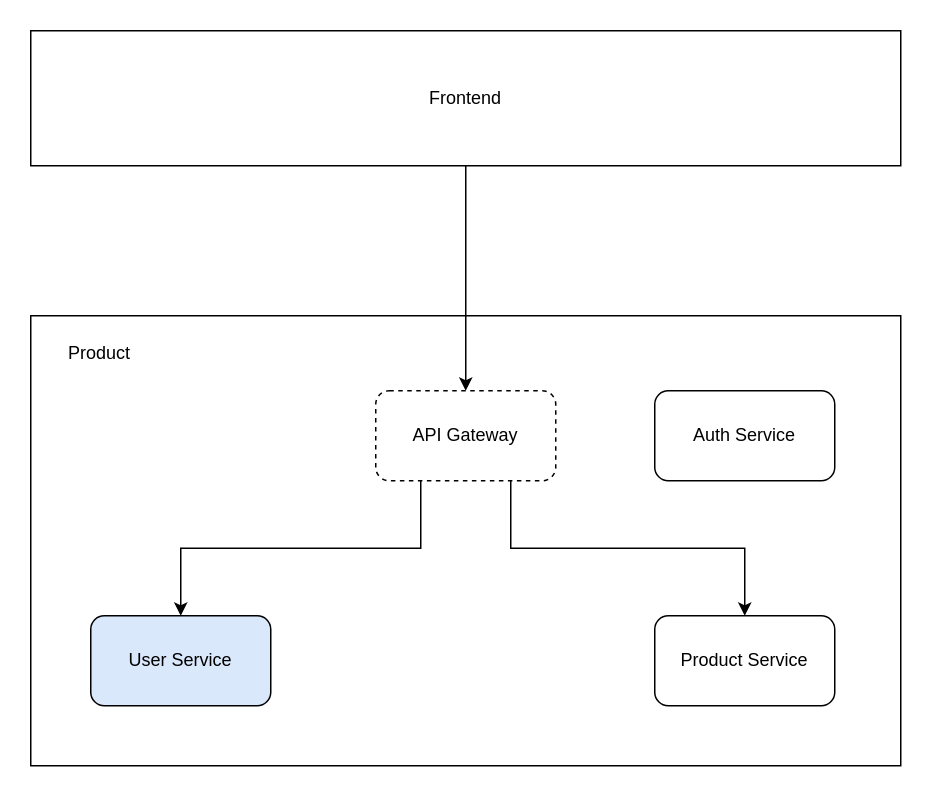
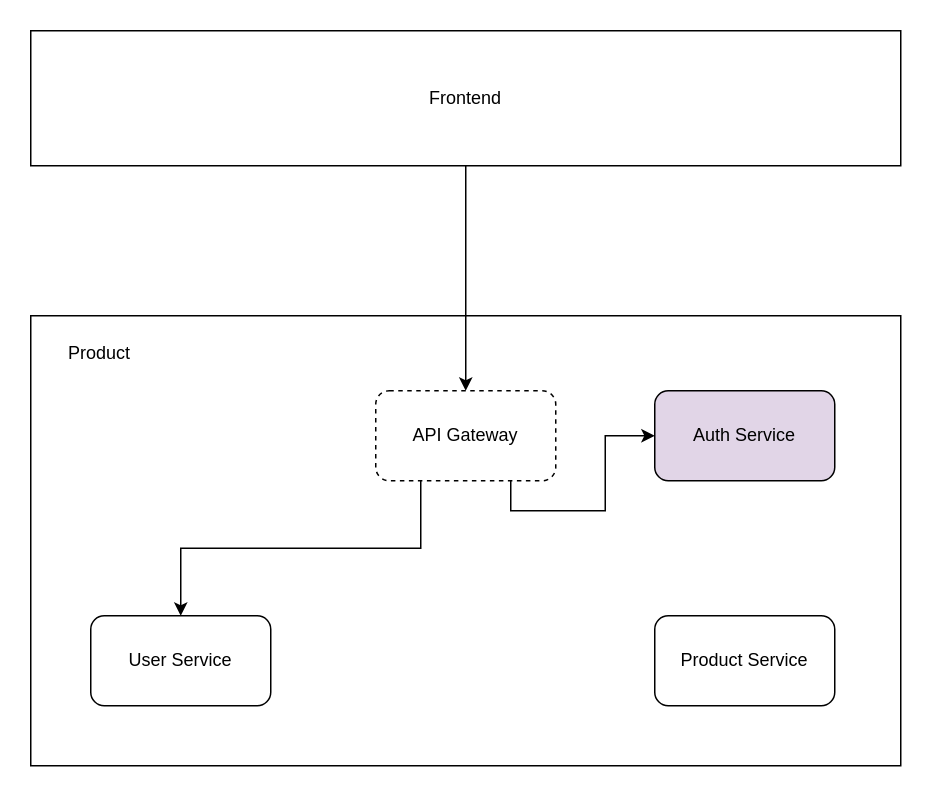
  <mxCell id="0" />
  <mxCell id="1" parent="0" />
  <mxCell id="2" value="" style="rounded=0;whiteSpace=wrap;html=1;" vertex="1" parent="1"><mxGeometry x="20" y="210" width="580" height="300" as="geometry" /></mxCell>
- <mxCell id="3" value="User Service" style="rounded=1;whiteSpace=wrap;html=1;fillColor=#dae8fc;" vertex="1" parent="1"><mxGeometry x="60" y="410" width="120" height="60" as="geometry" /></mxCell>
+ <mxCell id="3" value="User Service" style="rounded=1;whiteSpace=wrap;html=1;" vertex="1" parent="1"><mxGeometry x="60" y="410" width="120" height="60" as="geometry" /></mxCell>
  <mxCell id="4" value="Product Service" style="rounded=1;whiteSpace=wrap;html=1;" vertex="1" parent="1"><mxGeometry x="436" y="410" width="120" height="60" as="geometry" /></mxCell>
- <mxCell id="5" value="Auth Service" style="rounded=1;whiteSpace=wrap;html=1;" vertex="1" parent="1"><mxGeometry x="436" y="260" width="120" height="60" as="geometry" /></mxCell>
+ <mxCell id="5" value="Auth Service" style="rounded=1;whiteSpace=wrap;html=1;fillColor=#e1d5e7;" vertex="1" parent="1"><mxGeometry x="436" y="260" width="120" height="60" as="geometry" /></mxCell>
  <mxCell id="6" style="edgeStyle=orthogonalEdgeStyle;rounded=0;orthogonalLoop=1;jettySize=auto;html=1;exitX=0.25;exitY=1;exitDx=0;exitDy=0;entryX=0.5;entryY=0;entryDx=0;entryDy=0;" edge="1" parent="1" source="8" target="3"><mxGeometry relative="1" as="geometry" /></mxCell>
- <mxCell id="7" style="edgeStyle=orthogonalEdgeStyle;rounded=0;orthogonalLoop=1;jettySize=auto;html=1;exitX=0.75;exitY=1;exitDx=0;exitDy=0;entryX=0.5;entryY=0;entryDx=0;entryDy=0;" edge="1" parent="1" source="8" target="4"><mxGeometry relative="1" as="geometry" /></mxCell>
+ <mxCell id="7" style="edgeStyle=orthogonalEdgeStyle;rounded=0;orthogonalLoop=1;jettySize=auto;html=1;exitX=0.75;exitY=1;exitDx=0;exitDy=0;" edge="1" parent="1" source="8" target="5"><mxGeometry relative="1" as="geometry" /></mxCell>
  <mxCell id="8" value="API Gateway" style="rounded=1;whiteSpace=wrap;html=1;dashed=1;" vertex="1" parent="1"><mxGeometry x="250" y="260" width="120" height="60" as="geometry" /></mxCell>
  <mxCell id="9" value="Product" style="text;html=1;strokeColor=none;fillColor=none;align=center;verticalAlign=middle;whiteSpace=wrap;rounded=0;" vertex="1" parent="1"><mxGeometry x="36" y="220" width="60" height="30" as="geometry" /></mxCell>
  <mxCell id="10" style="edgeStyle=orthogonalEdgeStyle;rounded=0;orthogonalLoop=1;jettySize=auto;html=1;exitX=0.5;exitY=1;exitDx=0;exitDy=0;entryX=0.5;entryY=0;entryDx=0;entryDy=0;" edge="1" parent="1" source="11" target="8"><mxGeometry relative="1" as="geometry" /></mxCell>
  <mxCell id="11" value="" style="rounded=0;whiteSpace=wrap;html=1;" vertex="1" parent="1"><mxGeometry x="20" y="20" width="580" height="90" as="geometry" /></mxCell>
  <mxCell id="12" value="Frontend" style="text;html=1;strokeColor=none;fillColor=none;align=center;verticalAlign=middle;whiteSpace=wrap;rounded=0;" vertex="1" parent="1"><mxGeometry x="280" y="50" width="60" height="30" as="geometry" /></mxCell>
